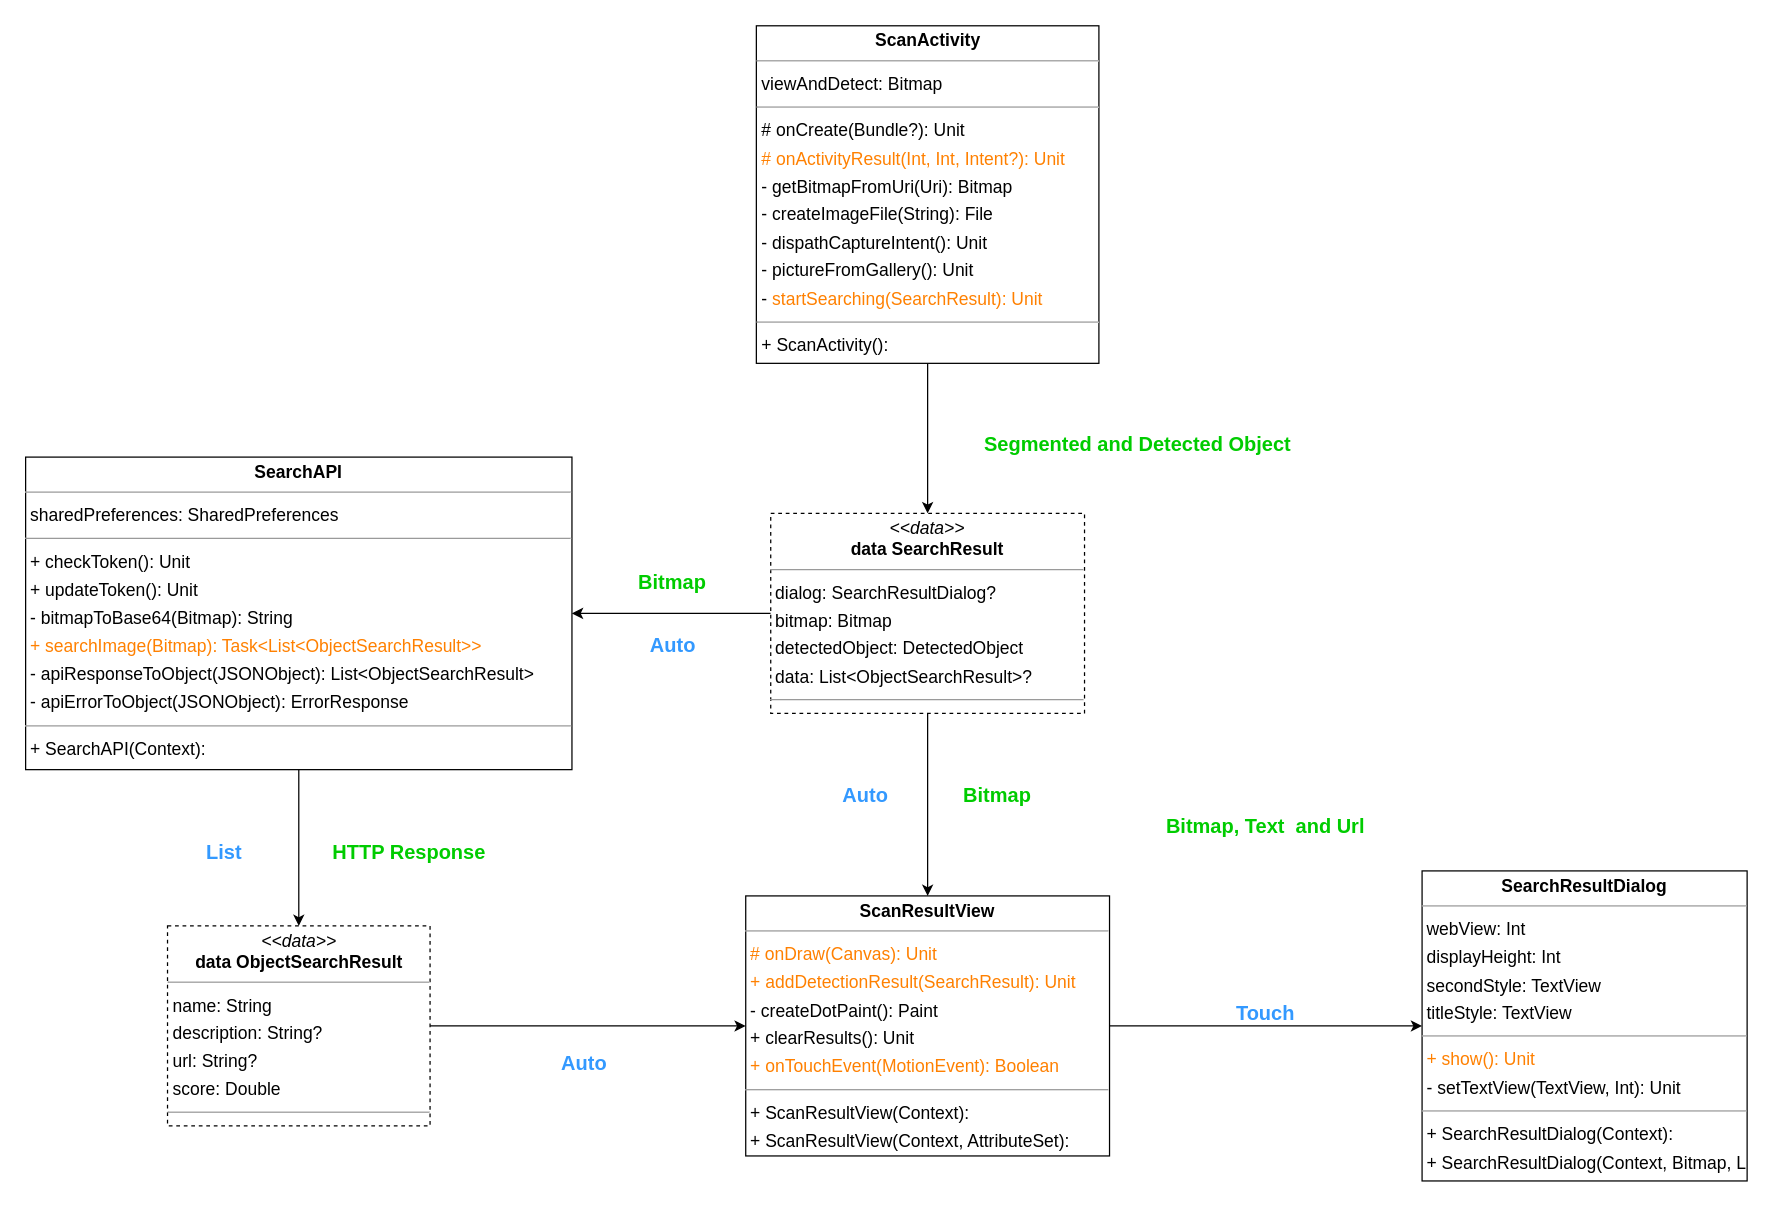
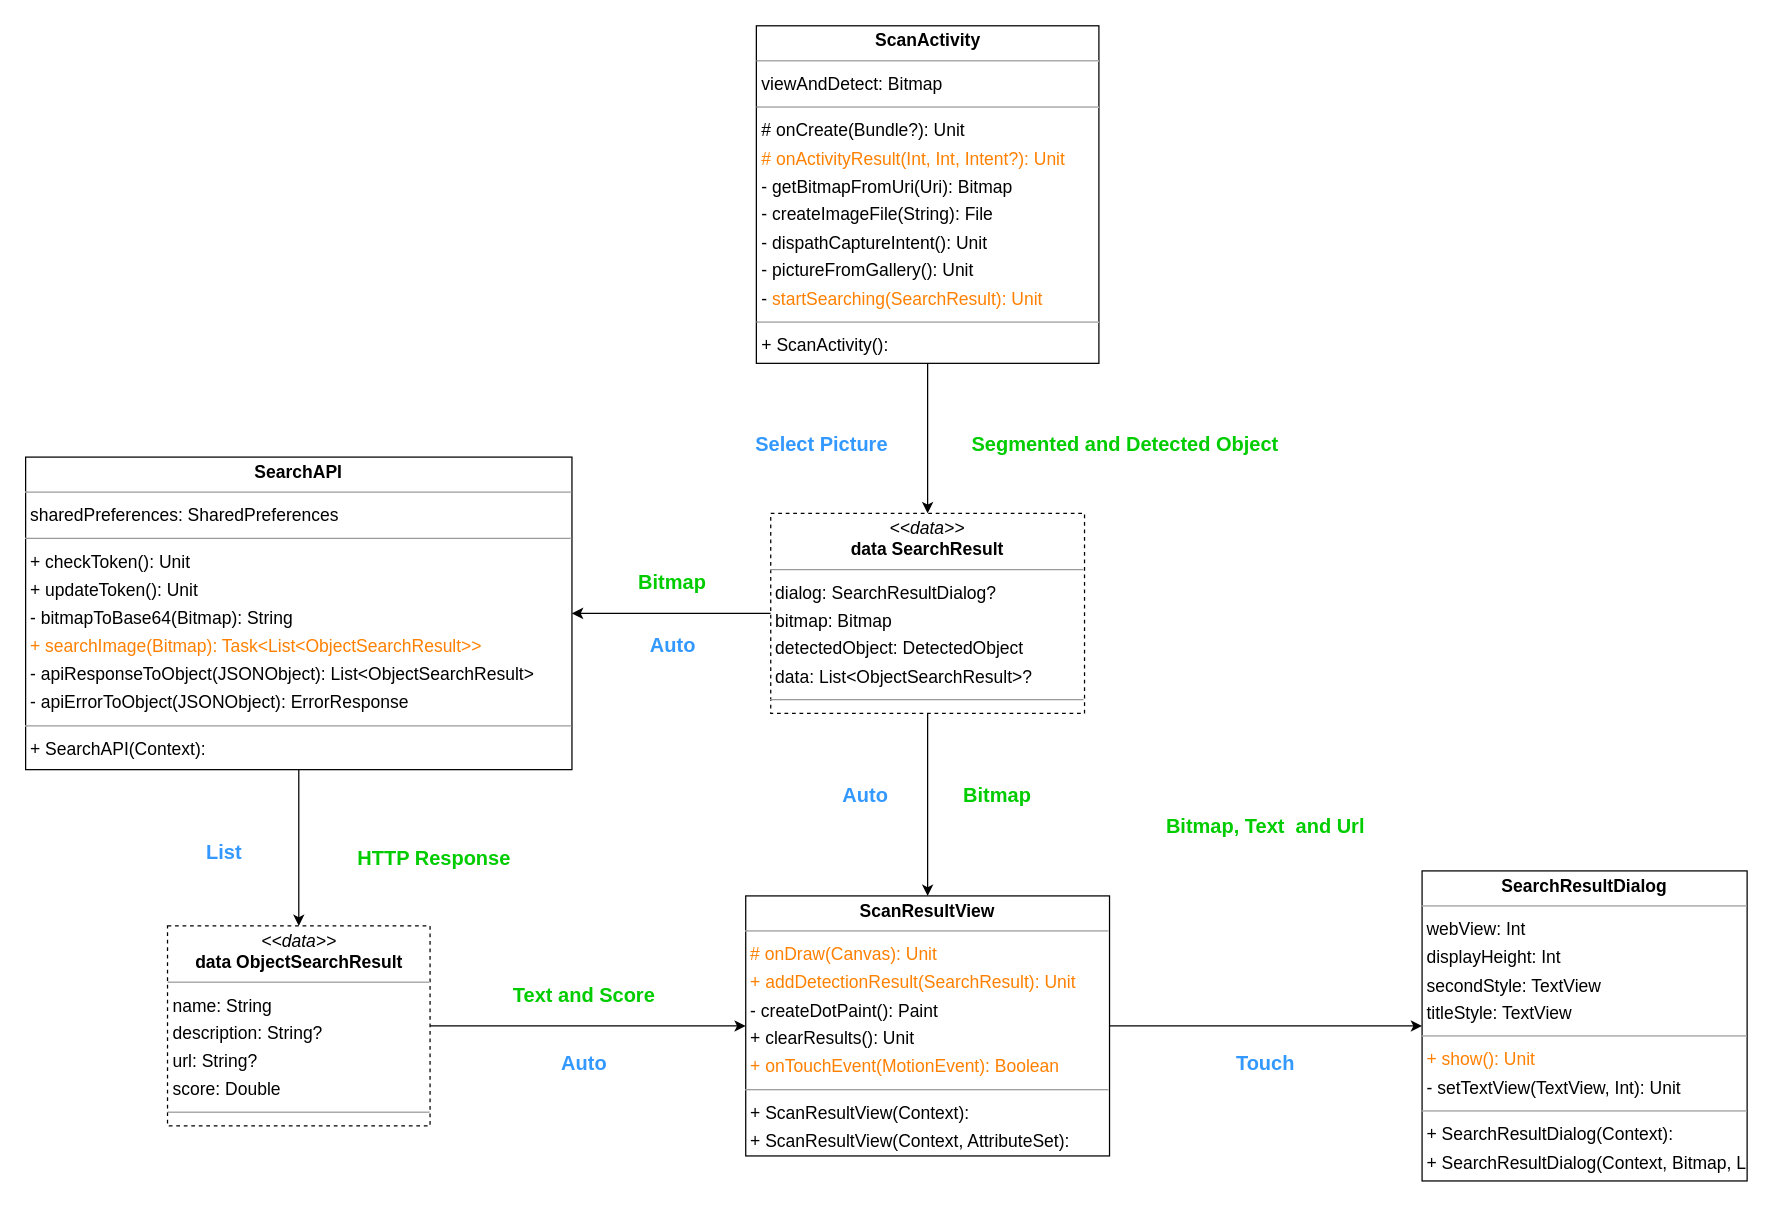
  <mxCell id="0" />
  <mxCell id="1" parent="0" />
  <mxCell id="2" style="edgeStyle=orthogonalEdgeStyle;rounded=0;orthogonalLoop=1;jettySize=auto;html=1;exitX=0.5;exitY=1;exitDx=0;exitDy=0;entryX=0.5;entryY=0;entryDx=0;entryDy=0;fontColor=#FF8000;" edge="1" parent="1" source="3" target="11"><mxGeometry relative="1" as="geometry" /></mxCell>
  <mxCell id="3" value="&lt;p style=&quot;margin:0px;margin-top:4px;text-align:center;&quot;&gt;&lt;b&gt;ScanActivity&lt;/b&gt;&lt;/p&gt;&lt;hr size=&quot;1&quot;&gt;&lt;p style=&quot;margin:0 0 0 4px;line-height:1.6;&quot;&gt; viewAndDetect: Bitmap&lt;/p&gt;&lt;hr size=&quot;1&quot;&gt;&lt;p style=&quot;margin:0 0 0 4px;line-height:1.6;&quot;&gt;# onCreate(Bundle?): Unit&lt;br&gt;&lt;font color=&quot;#ff8000&quot;&gt;# onActivityResult(Int, Int, Intent?): Unit&lt;/font&gt;&lt;br&gt;- getBitmapFromUri(Uri): Bitmap&lt;br&gt;- createImageFile(String): File&lt;br&gt;- dispathCaptureIntent(): Unit&lt;br&gt;- pictureFromGallery(): Unit&lt;br&gt;- &lt;font color=&quot;#ff8000&quot;&gt;startSearching(SearchResult): Unit&lt;/font&gt;&lt;/p&gt;&lt;hr size=&quot;1&quot;&gt;&lt;p style=&quot;margin:0 0 0 4px;line-height:1.6;&quot;&gt;+ ScanActivity(): &lt;/p&gt;" style="verticalAlign=top;align=left;overflow=fill;fontSize=14;fontFamily=Helvetica;html=1;rounded=0;shadow=0;comic=0;labelBackgroundColor=none;strokeWidth=1;" vertex="1" parent="1"><mxGeometry x="604.5" y="20" width="274" height="270" as="geometry" /></mxCell>
  <mxCell id="4" style="edgeStyle=orthogonalEdgeStyle;rounded=0;orthogonalLoop=1;jettySize=auto;html=1;exitX=0.5;exitY=1;exitDx=0;exitDy=0;entryX=0.5;entryY=0;entryDx=0;entryDy=0;fontColor=#4D4D4D;" edge="1" parent="1" source="5" target="16"><mxGeometry relative="1" as="geometry" /></mxCell>
  <mxCell id="5" value="&lt;p style=&quot;margin:0px;margin-top:4px;text-align:center;&quot;&gt;&lt;b&gt;SearchAPI&lt;/b&gt;&lt;/p&gt;&lt;hr size=&quot;1&quot;&gt;&lt;p style=&quot;margin:0 0 0 4px;line-height:1.6;&quot;&gt; sharedPreferences: SharedPreferences&lt;/p&gt;&lt;hr size=&quot;1&quot;&gt;&lt;p style=&quot;margin:0 0 0 4px;line-height:1.6;&quot;&gt;+ checkToken(): Unit&lt;br&gt;+ updateToken(): Unit&lt;br&gt;- bitmapToBase64(Bitmap): String&lt;br&gt;&lt;font color=&quot;#ff8000&quot;&gt;+ searchImage(Bitmap): Task&amp;lt;List&amp;lt;ObjectSearchResult&amp;gt;&amp;gt;&lt;/font&gt;&lt;br&gt;- apiResponseToObject(JSONObject): List&amp;lt;ObjectSearchResult&amp;gt;&lt;br&gt;- apiErrorToObject(JSONObject): ErrorResponse&lt;/p&gt;&lt;hr size=&quot;1&quot;&gt;&lt;p style=&quot;margin:0 0 0 4px;line-height:1.6;&quot;&gt;+ SearchAPI(Context): &lt;/p&gt;" style="verticalAlign=top;align=left;overflow=fill;fontSize=14;fontFamily=Helvetica;html=1;rounded=0;shadow=0;comic=0;labelBackgroundColor=none;strokeWidth=1;" vertex="1" parent="1"><mxGeometry x="20" y="365" width="437" height="250" as="geometry" /></mxCell>
  <mxCell id="6" style="edgeStyle=orthogonalEdgeStyle;rounded=0;orthogonalLoop=1;jettySize=auto;html=1;exitX=1;exitY=0.5;exitDx=0;exitDy=0;entryX=0;entryY=0.5;entryDx=0;entryDy=0;" edge="1" parent="1" source="7" target="8"><mxGeometry relative="1" as="geometry" /></mxCell>
  <mxCell id="7" value="&lt;p style=&quot;margin:0px;margin-top:4px;text-align:center;&quot;&gt;&lt;b&gt;ScanResultView&lt;/b&gt;&lt;/p&gt;&lt;hr size=&quot;1&quot;&gt;&lt;p style=&quot;margin:0 0 0 4px;line-height:1.6;&quot;&gt;&lt;font color=&quot;#ff8000&quot;&gt;# onDraw(Canvas): Unit&lt;br&gt;+ addDetectionResult(SearchResult): Unit&lt;/font&gt;&lt;br&gt;- createDotPaint(): Paint&lt;br&gt;+ clearResults(): Unit&lt;br&gt;&lt;font color=&quot;#ff8000&quot;&gt;+ onTouchEvent(MotionEvent): Boolean&lt;/font&gt;&lt;/p&gt;&lt;hr size=&quot;1&quot;&gt;&lt;p style=&quot;margin:0 0 0 4px;line-height:1.6;&quot;&gt;+ ScanResultView(Context): &lt;br&gt;+ ScanResultView(Context, AttributeSet): &lt;/p&gt;" style="verticalAlign=top;align=left;overflow=fill;fontSize=14;fontFamily=Helvetica;html=1;rounded=0;shadow=0;comic=0;labelBackgroundColor=none;strokeWidth=1;" vertex="1" parent="1"><mxGeometry x="596" y="716" width="291" height="208" as="geometry" /></mxCell>
  <mxCell id="8" value="&lt;p style=&quot;margin:0px;margin-top:4px;text-align:center;&quot;&gt;&lt;b&gt;SearchResultDialog&lt;/b&gt;&lt;/p&gt;&lt;hr size=&quot;1&quot;&gt;&lt;p style=&quot;margin:0 0 0 4px;line-height:1.6;&quot;&gt; webView: Int&lt;br&gt; displayHeight: Int&lt;br&gt; secondStyle: TextView&lt;br&gt; titleStyle: TextView&lt;/p&gt;&lt;hr size=&quot;1&quot;&gt;&lt;p style=&quot;margin:0 0 0 4px;line-height:1.6;&quot;&gt;&lt;font color=&quot;#ff8000&quot;&gt;+ show(): Unit&lt;/font&gt;&lt;br&gt;- setTextView(TextView, Int): Unit&lt;/p&gt;&lt;hr size=&quot;1&quot;&gt;&lt;p style=&quot;margin:0 0 0 4px;line-height:1.6;&quot;&gt;+ SearchResultDialog(Context): &lt;br&gt;+ SearchResultDialog(Context, Bitmap, List&amp;lt;ObjectSearchResult&amp;gt;): &lt;/p&gt;" style="verticalAlign=top;align=left;overflow=fill;fontSize=14;fontFamily=Helvetica;html=1;rounded=0;shadow=0;comic=0;labelBackgroundColor=none;strokeWidth=1;" vertex="1" parent="1"><mxGeometry x="1137" y="696" width="260" height="248" as="geometry" /></mxCell>
  <mxCell id="9" style="edgeStyle=orthogonalEdgeStyle;rounded=0;orthogonalLoop=1;jettySize=auto;html=1;exitX=0.5;exitY=1;exitDx=0;exitDy=0;entryX=0.5;entryY=0;entryDx=0;entryDy=0;fontColor=#FF8000;" edge="1" parent="1" source="11" target="7"><mxGeometry relative="1" as="geometry" /></mxCell>
  <mxCell id="10" style="edgeStyle=orthogonalEdgeStyle;rounded=0;orthogonalLoop=1;jettySize=auto;html=1;exitX=0;exitY=0.5;exitDx=0;exitDy=0;entryX=1;entryY=0.5;entryDx=0;entryDy=0;fontColor=#FF8000;" edge="1" parent="1" source="11" target="5"><mxGeometry relative="1" as="geometry" /></mxCell>
  <mxCell id="11" value="&lt;p style=&quot;margin:0px;margin-top:4px;text-align:center;&quot;&gt;&lt;i&gt;&amp;lt;&amp;lt;data&amp;gt;&amp;gt;&lt;/i&gt;&lt;br/&gt;&lt;b&gt;data  SearchResult&lt;/b&gt;&lt;/p&gt;&lt;hr size=&quot;1&quot;/&gt;&lt;p style=&quot;margin:0 0 0 4px;line-height:1.6;&quot;&gt; dialog: SearchResultDialog?&lt;br/&gt; bitmap: Bitmap&lt;br/&gt; detectedObject: DetectedObject&lt;br/&gt; data: List&amp;lt;ObjectSearchResult&amp;gt;?&lt;/p&gt;&lt;hr size=&quot;1&quot;/&gt;&lt;p style=&quot;margin:0 0 0 4px;line-height:1.6;&quot;&gt;+ SearchResult(Bitmap, DetectedObject, List&amp;lt;ObjectSearchResult&amp;gt;?, SearchResultDialog?): &lt;/p&gt;" style="verticalAlign=top;align=left;overflow=fill;fontSize=14;fontFamily=Helvetica;html=1;rounded=0;shadow=0;comic=0;labelBackgroundColor=none;strokeWidth=1;dashed=1;" vertex="1" parent="1"><mxGeometry x="616" y="410" width="251" height="160" as="geometry" /></mxCell>
- <mxCell id="12" value="&lt;b style=&quot;font-size: 16px;&quot;&gt;&lt;font style=&quot;font-size: 16px;&quot;&gt;Segmented and Detected Object&amp;nbsp;&lt;/font&gt;&lt;/b&gt;" style="text;html=1;strokeColor=none;fillColor=none;align=center;verticalAlign=middle;whiteSpace=wrap;rounded=0;fontColor=#00CC00;fontSize=16;" vertex="1" parent="1"><mxGeometry x="777" y="340" width="270" height="30" as="geometry" /></mxCell>
+ <mxCell id="12" value="&lt;b style=&quot;font-size: 16px;&quot;&gt;&lt;font style=&quot;font-size: 16px;&quot;&gt;Segmented and Detected Object&amp;nbsp;&lt;/font&gt;&lt;/b&gt;" style="text;html=1;strokeColor=none;fillColor=none;align=center;verticalAlign=middle;whiteSpace=wrap;rounded=0;fontColor=#00CC00;fontSize=16;" vertex="1" parent="1"><mxGeometry x="767" y="340" width="270" height="30" as="geometry" /></mxCell>
  <mxCell id="13" value="&lt;b style=&quot;font-size: 16px;&quot;&gt;&lt;font style=&quot;font-size: 16px;&quot;&gt;Bitmap&lt;/font&gt;&lt;/b&gt;" style="text;html=1;strokeColor=none;fillColor=none;align=center;verticalAlign=middle;whiteSpace=wrap;rounded=0;fontColor=#00CC00;fontSize=16;" vertex="1" parent="1"><mxGeometry x="487" y="450" width="101" height="30" as="geometry" /></mxCell>
  <mxCell id="14" value="&lt;b style=&quot;font-size: 16px;&quot;&gt;&lt;font style=&quot;font-size: 16px;&quot;&gt;Bitmap&lt;/font&gt;&lt;/b&gt;" style="text;html=1;strokeColor=none;fillColor=none;align=center;verticalAlign=middle;whiteSpace=wrap;rounded=0;fontColor=#00CC00;fontSize=16;" vertex="1" parent="1"><mxGeometry x="747" y="620" width="101" height="30" as="geometry" /></mxCell>
  <mxCell id="15" style="edgeStyle=orthogonalEdgeStyle;rounded=0;orthogonalLoop=1;jettySize=auto;html=1;exitX=1;exitY=0.5;exitDx=0;exitDy=0;entryX=0;entryY=0.5;entryDx=0;entryDy=0;fontColor=#4D4D4D;" edge="1" parent="1" source="16" target="7"><mxGeometry relative="1" as="geometry" /></mxCell>
  <mxCell id="16" value="&lt;p style=&quot;margin:0px;margin-top:4px;text-align:center;&quot;&gt;&lt;i&gt;&amp;lt;&amp;lt;data&amp;gt;&amp;gt;&lt;/i&gt;&lt;br/&gt;&lt;b&gt;data  ObjectSearchResult&lt;/b&gt;&lt;/p&gt;&lt;hr size=&quot;1&quot;/&gt;&lt;p style=&quot;margin:0 0 0 4px;line-height:1.6;&quot;&gt; name: String&lt;br/&gt; description: String?&lt;br/&gt; url: String?&lt;br/&gt; score: Double&lt;/p&gt;&lt;hr size=&quot;1&quot;/&gt;&lt;p style=&quot;margin:0 0 0 4px;line-height:1.6;&quot;&gt;+ ObjectSearchResult(String, Double, String?, String?): &lt;/p&gt;" style="verticalAlign=top;align=left;overflow=fill;fontSize=14;fontFamily=Helvetica;html=1;rounded=0;shadow=0;comic=0;labelBackgroundColor=none;strokeWidth=1;dashed=1;" vertex="1" parent="1"><mxGeometry x="133.5" y="740" width="210" height="160" as="geometry" /></mxCell>
- <mxCell id="17" value="&lt;b style=&quot;font-size: 16px;&quot;&gt;&lt;font style=&quot;font-size: 16px;&quot;&gt;HTTP Response&lt;/font&gt;&lt;/b&gt;" style="text;html=1;strokeColor=none;fillColor=none;align=center;verticalAlign=middle;whiteSpace=wrap;rounded=0;fontColor=#00CC00;fontSize=16;" vertex="1" parent="1"><mxGeometry x="257" y="666" width="140" height="30" as="geometry" /></mxCell>
+ <mxCell id="17" value="&lt;b style=&quot;font-size: 16px;&quot;&gt;&lt;font style=&quot;font-size: 16px;&quot;&gt;HTTP Response&lt;/font&gt;&lt;/b&gt;" style="text;html=1;strokeColor=none;fillColor=none;align=center;verticalAlign=middle;whiteSpace=wrap;rounded=0;fontColor=#00CC00;fontSize=16;" vertex="1" parent="1"><mxGeometry x="277" y="671" width="140" height="30" as="geometry" /></mxCell>
  <mxCell id="18" value="&lt;b style=&quot;font-size: 16px;&quot;&gt;&lt;font style=&quot;font-size: 16px;&quot;&gt;Bitmap, Text&amp;nbsp; and Url&lt;/font&gt;&lt;/b&gt;" style="text;html=1;strokeColor=none;fillColor=none;align=center;verticalAlign=middle;whiteSpace=wrap;rounded=0;fontColor=#00CC00;fontSize=16;" vertex="1" parent="1"><mxGeometry x="917" y="645" width="190" height="30" as="geometry" /></mxCell>
+ <mxCell id="19" value="&lt;font style=&quot;font-size: 16px;&quot;&gt;&lt;b style=&quot;font-size: 16px;&quot;&gt;Text and Score&lt;/b&gt;&lt;/font&gt;" style="text;html=1;strokeColor=none;fillColor=none;align=center;verticalAlign=middle;whiteSpace=wrap;rounded=0;fontColor=#00CC00;fontSize=16;" vertex="1" parent="1"><mxGeometry x="397" y="780" width="140" height="30" as="geometry" /></mxCell>
+ <mxCell id="20" value="&lt;b style=&quot;font-size: 16px;&quot;&gt;&lt;font style=&quot;font-size: 16px;&quot;&gt;Select Picture&lt;/font&gt;&lt;/b&gt;" style="text;html=1;strokeColor=none;fillColor=none;align=center;verticalAlign=middle;whiteSpace=wrap;rounded=0;fontColor=#3399FF;fontSize=16;" vertex="1" parent="1"><mxGeometry x="577" y="340" width="160" height="30" as="geometry" /></mxCell>
  <mxCell id="21" value="&lt;b style=&quot;font-size: 16px;&quot;&gt;&lt;font style=&quot;font-size: 16px;&quot;&gt;Auto&lt;/font&gt;&lt;/b&gt;" style="text;html=1;strokeColor=none;fillColor=none;align=center;verticalAlign=middle;whiteSpace=wrap;rounded=0;fontColor=#3399FF;fontSize=16;labelBorderColor=none;" vertex="1" parent="1"><mxGeometry x="492.5" y="500" width="90" height="30" as="geometry" /></mxCell>
  <mxCell id="22" value="&lt;b style=&quot;font-size: 16px;&quot;&gt;&lt;font style=&quot;font-size: 16px;&quot;&gt;List&lt;/font&gt;&lt;/b&gt;" style="text;html=1;strokeColor=none;fillColor=none;align=center;verticalAlign=middle;whiteSpace=wrap;rounded=0;fontColor=#3399FF;fontSize=16;" vertex="1" parent="1"><mxGeometry x="133.5" y="666" width="90" height="30" as="geometry" /></mxCell>
  <mxCell id="23" value="&lt;b style=&quot;font-size: 16px;&quot;&gt;&lt;font style=&quot;font-size: 16px;&quot;&gt;Auto&lt;/font&gt;&lt;/b&gt;" style="text;html=1;strokeColor=none;fillColor=none;align=center;verticalAlign=middle;whiteSpace=wrap;rounded=0;fontColor=#3399FF;fontSize=16;" vertex="1" parent="1"><mxGeometry x="422" y="835" width="90" height="30" as="geometry" /></mxCell>
  <mxCell id="24" value="&lt;b style=&quot;font-size: 16px;&quot;&gt;&lt;font style=&quot;font-size: 16px;&quot;&gt;Auto&lt;/font&gt;&lt;/b&gt;" style="text;html=1;strokeColor=none;fillColor=none;align=center;verticalAlign=middle;whiteSpace=wrap;rounded=0;fontColor=#3399FF;fontSize=16;" vertex="1" parent="1"><mxGeometry x="647" y="620" width="90" height="30" as="geometry" /></mxCell>
- <mxCell id="25" value="&lt;b style=&quot;font-size: 16px;&quot;&gt;&lt;font style=&quot;font-size: 16px;&quot;&gt;Touch&lt;/font&gt;&lt;/b&gt;" style="text;html=1;strokeColor=none;fillColor=none;align=center;verticalAlign=middle;whiteSpace=wrap;rounded=0;fontColor=#3399FF;fontSize=16;" vertex="1" parent="1"><mxGeometry x="967" y="795" width="90" height="30" as="geometry" /></mxCell>
+ <mxCell id="25" value="&lt;b style=&quot;font-size: 16px;&quot;&gt;&lt;font style=&quot;font-size: 16px;&quot;&gt;Touch&lt;/font&gt;&lt;/b&gt;" style="text;html=1;strokeColor=none;fillColor=none;align=center;verticalAlign=middle;whiteSpace=wrap;rounded=0;fontColor=#3399FF;fontSize=16;" vertex="1" parent="1"><mxGeometry x="967" y="835" width="90" height="30" as="geometry" /></mxCell>
